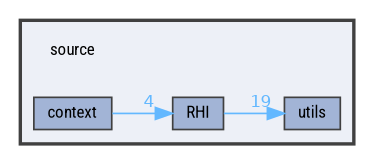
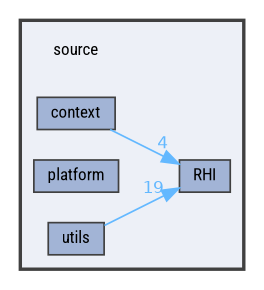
  digraph {
    compound=true
    fontname="Roboto Condensed"
    rankdir=LR
    node [fontname="Roboto Condensed" fontsize=10 shape=box color=grey25 fillcolor="#a2b4d6" style=filled]
    edge [color=steelblue1 fontcolor=steelblue1 fontname="Roboto Condensed" fontsize=10 labeldistance=1.5 labelfontname=Helvetica labelfontsize=10]
    n1 [height=0.2 label=source shape=plaintext width=0.4 color="" fillcolor="" style=""]
    n2 [height=0.2 label=context width=0.4]
+   n3 [height=0.2 label=platform width=0.4]
    n4 [height=0.2 label=RHI width=0.4]
    n5 [height=0.2 label=utils width=0.4]
    subgraph cluster_1 {
      bgcolor="#edf0f7"
      fontsize=10
      pencolor=grey25
      style="filled,bold"
      n1
      n2
+     n3
      n4
      n5
    }
    n2 -> n4 [headlabel=4]
-   n4 -> n5 [headlabel=19]
+   n5 -> n4 [headlabel=19]
  }
